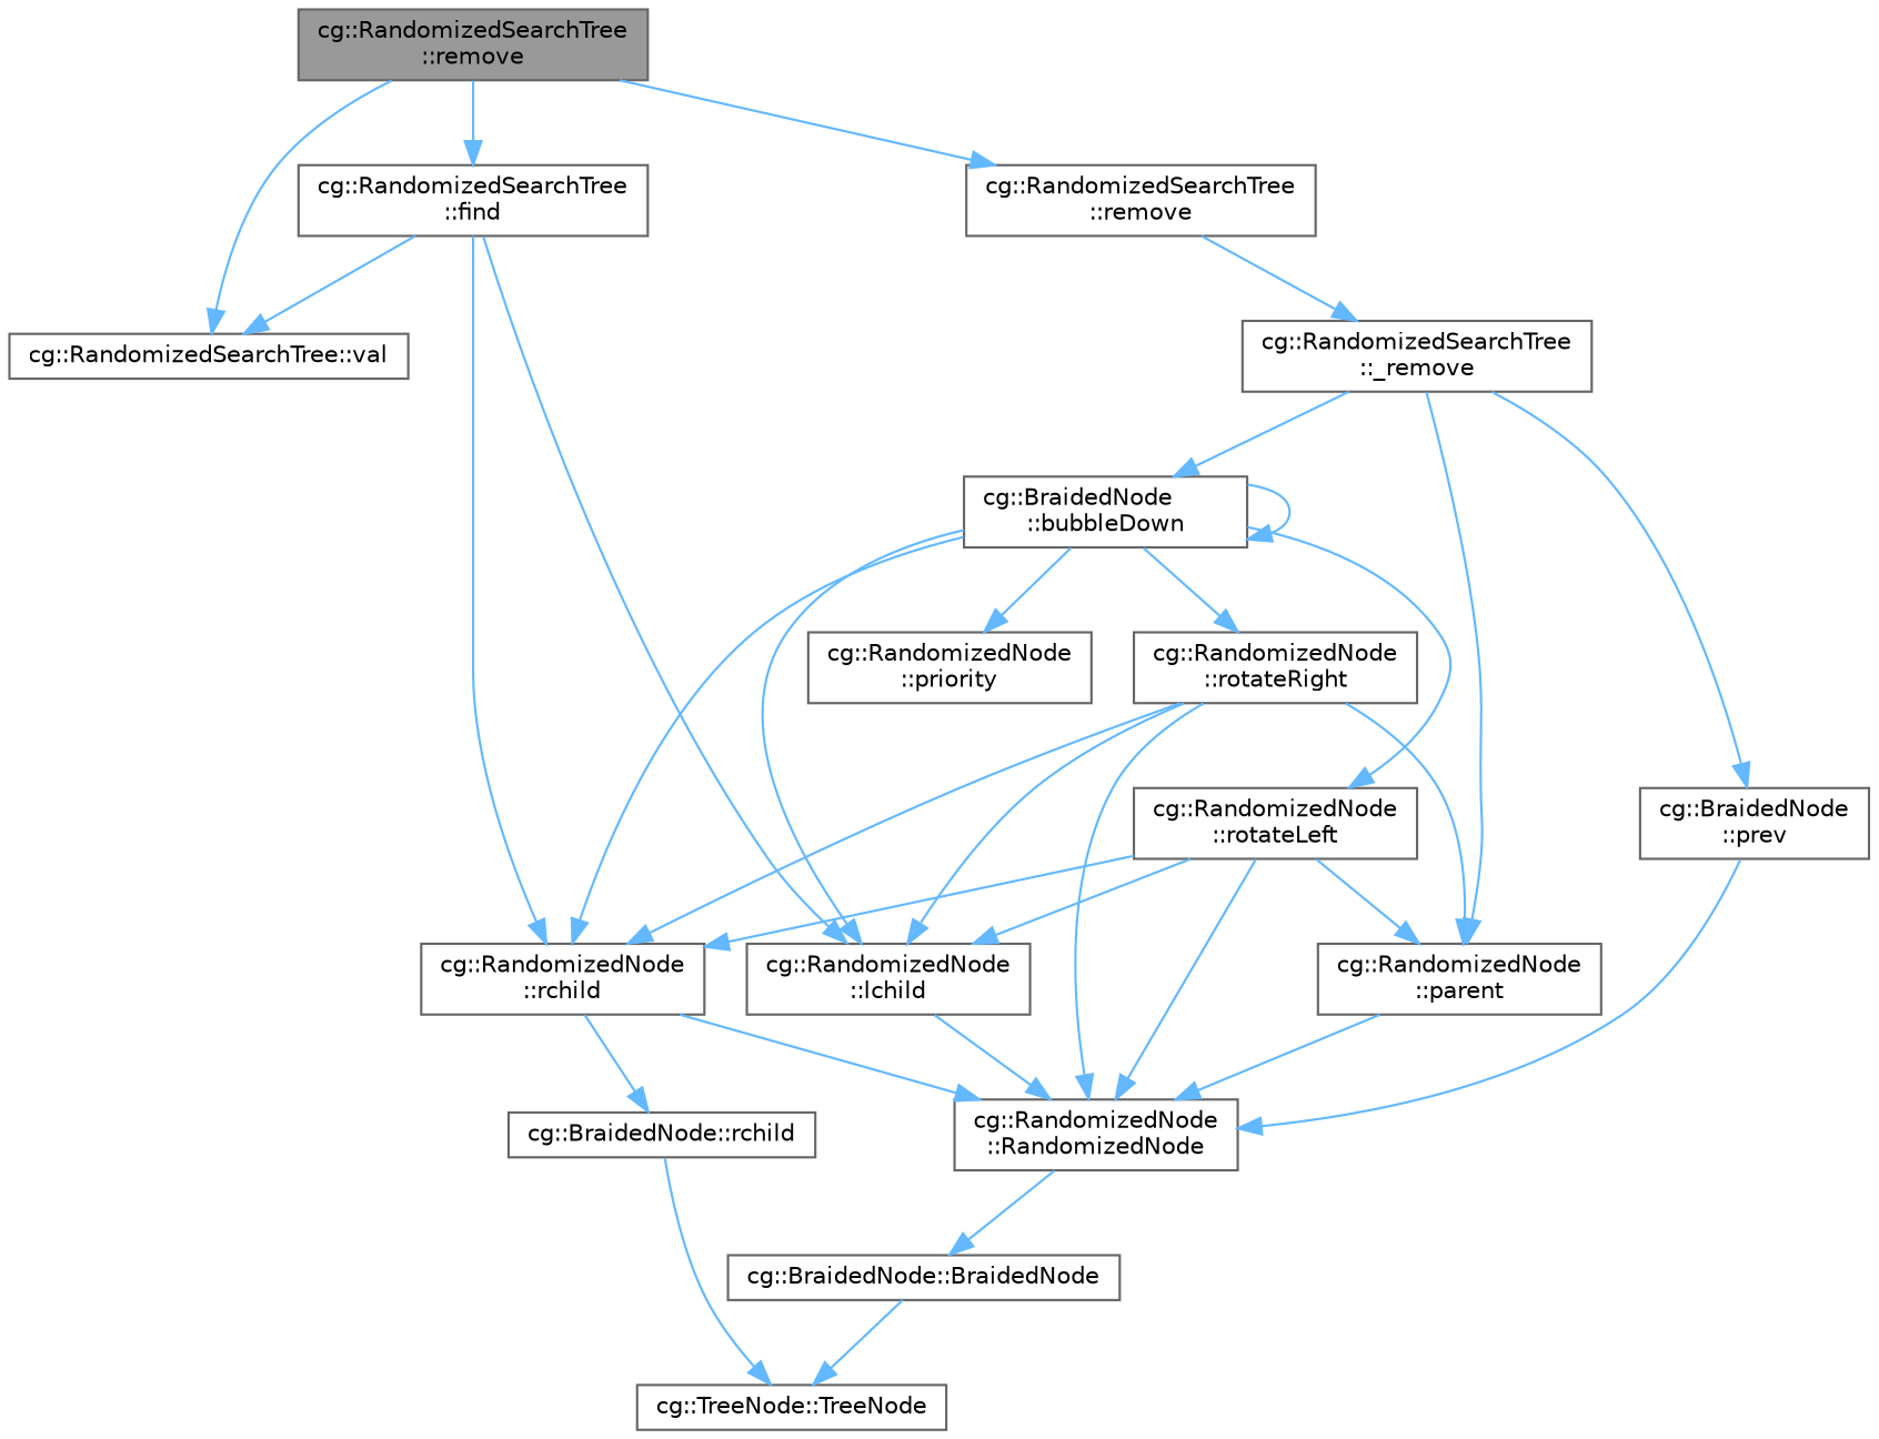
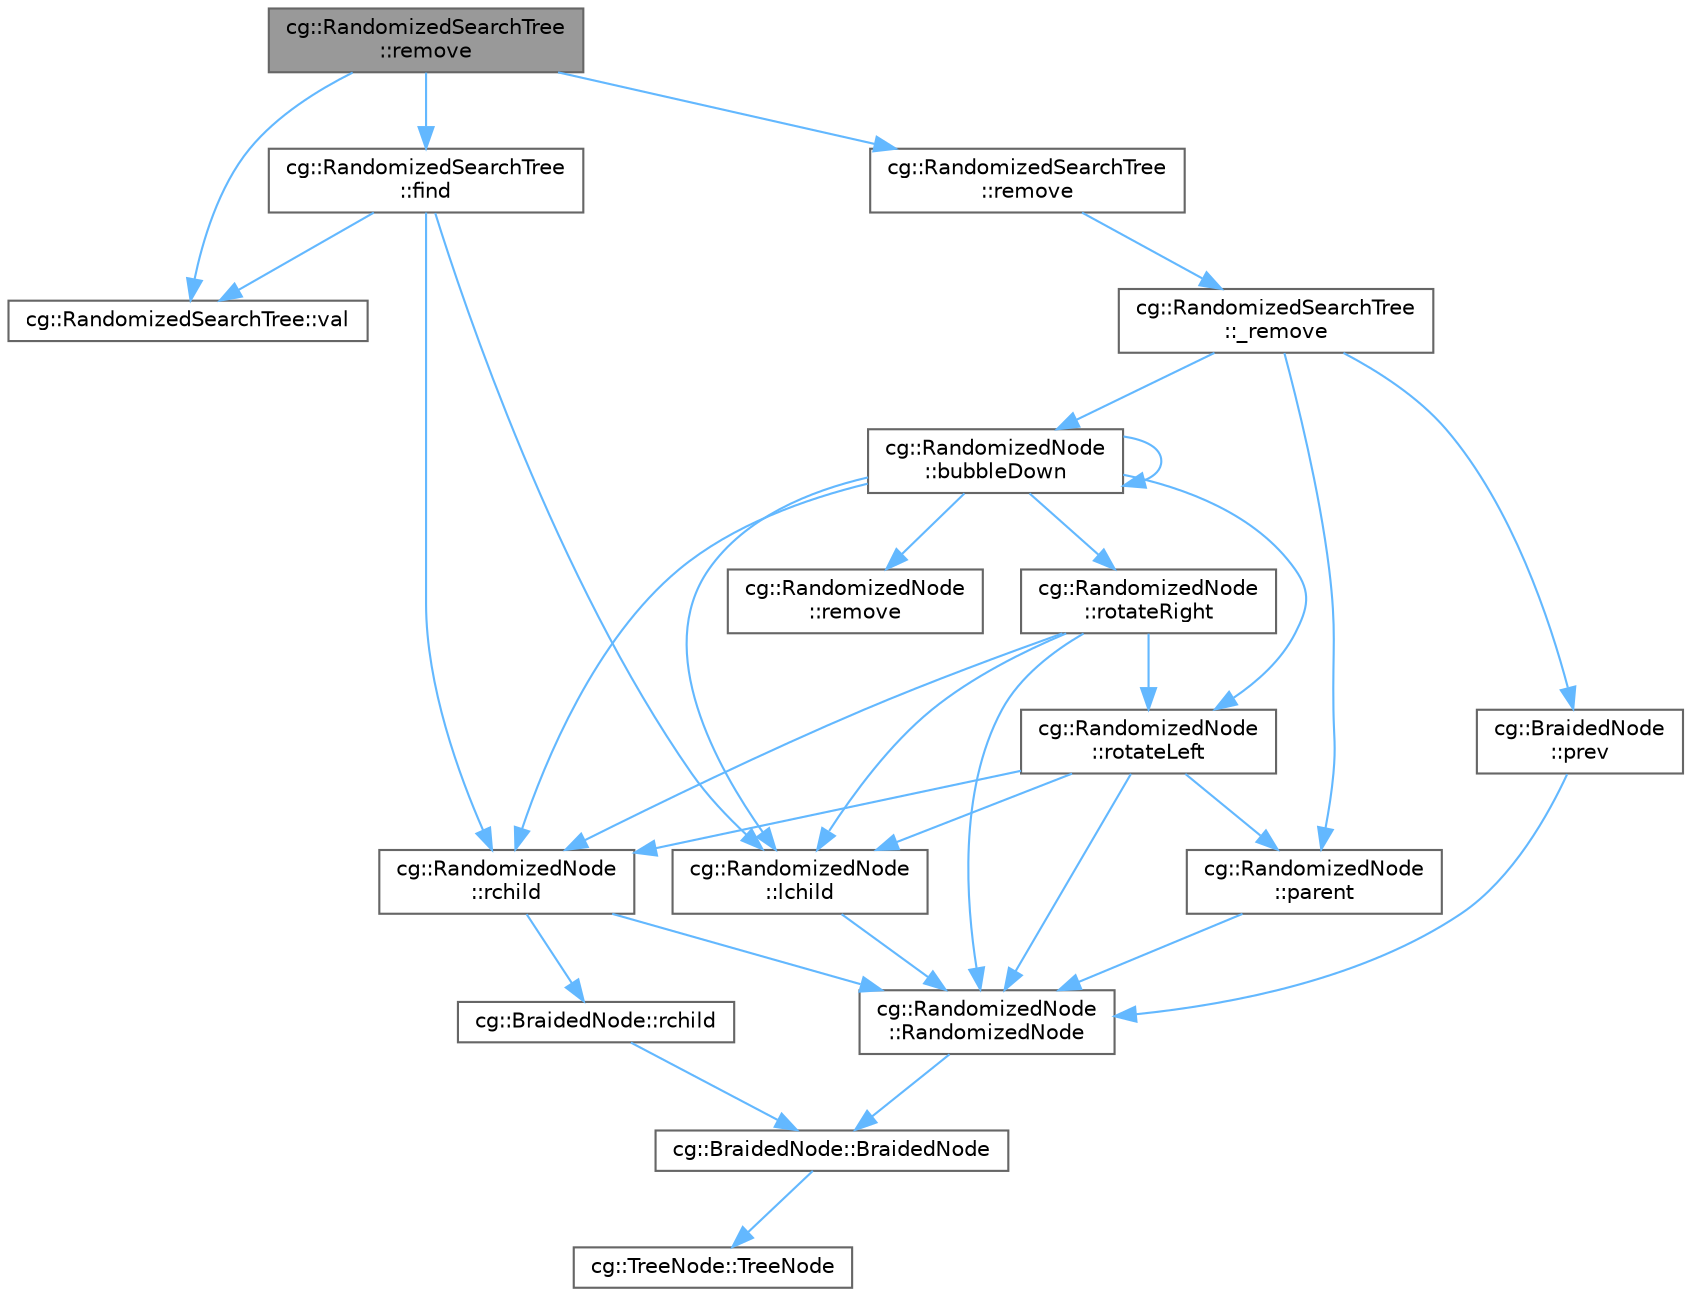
  digraph {
    rankdir=TB
    node [color=grey40 fillcolor=white fontname=Helvetica fontsize=10 shape=box style=filled]
    edge [color=steelblue1 fontname=Helvetica fontsize=10 labelfontname=Helvetica labelfontsize=10 style=solid]
    n1 [color=gray40 fillcolor=grey60 fontcolor=black height=0.2 label="cg::RandomizedSearchTree\l::remove" width=0.4]
    n2 [height=0.2 label="cg::RandomizedSearchTree\l::find" width=0.4]
    n3 [height=0.2 label="cg::RandomizedSearchTree::val" width=0.4]
    n4 [height=0.2 label="cg::RandomizedSearchTree\l::remove" width=0.4]
    n5 [height=0.2 label="cg::RandomizedNode\l::lchild" width=0.4]
    n6 [height=0.2 label="cg::RandomizedNode\l::rchild" width=0.4]
    n7 [height=0.2 label="cg::RandomizedSearchTree\l::_remove" width=0.4]
    n8 [height=0.2 label="cg::RandomizedNode\l::RandomizedNode" width=0.4]
    n9 [height=0.2 label="cg::BraidedNode::rchild" width=0.4]
    n10 [height=0.2 label="cg::BraidedNode::BraidedNode" width=0.4]
    n11 [height=0.2 label="cg::TreeNode::TreeNode" width=0.4]
-   n12 [height=0.2 label="cg::BraidedNode\l::bubbleDown" width=0.4]
+   n12 [height=0.2 label="cg::RandomizedNode\l::bubbleDown" width=0.4]
    n13 [height=0.2 label="cg::RandomizedNode\l::parent" width=0.4]
    n14 [height=0.2 label="cg::BraidedNode\l::prev" width=0.4]
-   n15 [height=0.2 label="cg::RandomizedNode\l::priority" width=0.4]
+   n15 [height=0.2 label="cg::RandomizedNode\l::remove" width=0.4]
    n16 [height=0.2 label="cg::RandomizedNode\l::rotateLeft" width=0.4]
    n17 [height=0.2 label="cg::RandomizedNode\l::rotateRight" width=0.4]
    n1 -> n2
    n1 -> n3
    n1 -> n4
    n2 -> n3
    n2 -> n5
    n2 -> n6
    n4 -> n7
    n5 -> n8
    n6 -> n8
    n6 -> n9
    n7 -> n12
    n7 -> n13
    n7 -> n14
    n8 -> n10
-   n9 -> n11
+   n9 -> n10
    n10 -> n11
    n12 -> n5
    n12 -> n6
    n12 -> n12
    n12 -> n15
    n12 -> n16
    n12 -> n17
    n13 -> n8
    n14 -> n8
    n16 -> n5
    n16 -> n6
    n16 -> n8
    n16 -> n13
    n17 -> n5
    n17 -> n6
    n17 -> n8
-   n17 -> n13
+   n17 -> n16
  }
